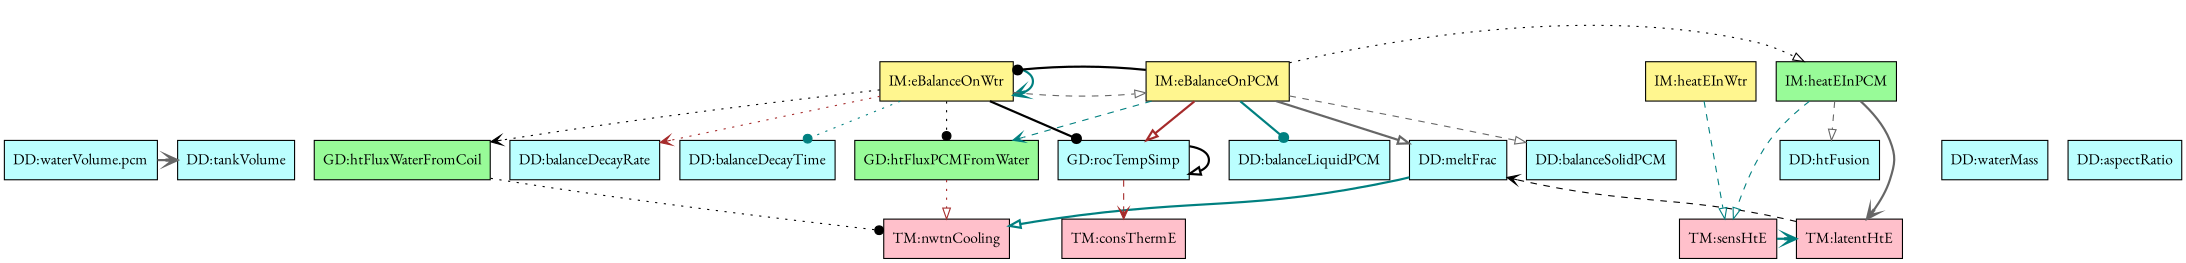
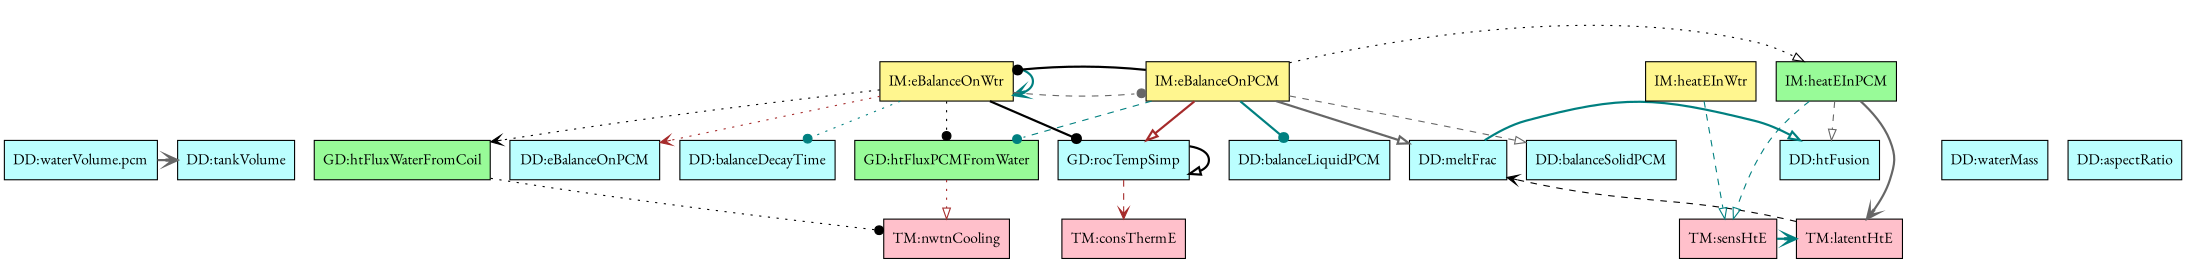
  digraph {
    fontname="EB Garamond"
    node [color=black fillcolor=paleturquoise1 fontname="EB Garamond" shape=box style=filled]
    edge [arrowhead=onormal color=teal fontname="EB Garamond" style=bold]
    n1 [label="DD:waterVolume.pcm"]
    n2 [label="DD:tankVolume"]
    n3 [label="DD:meltFrac"]
    n4 [label="DD:htFusion"]
-   n5 [label="DD:balanceDecayRate"]
+   n5 [label="DD:eBalanceOnPCM"]
    n6 [label="DD:balanceDecayTime"]
    n7 [label="DD:balanceSolidPCM"]
    n8 [label="DD:balanceLiquidPCM"]
    n9 [label="DD:waterMass"]
    n10 [label="DD:aspectRatio"]
    n11 [fillcolor=pink label="TM:sensHtE"]
    n12 [fillcolor=pink label="TM:latentHtE"]
    n13 [fillcolor=pink label="TM:consThermE"]
    n14 [fillcolor=pink label="TM:nwtnCooling"]
    n15 [label="GD:rocTempSimp"]
    n16 [fillcolor=palegreen label="GD:htFluxWaterFromCoil"]
    n17 [fillcolor=palegreen label="GD:htFluxPCMFromWater"]
    n18 [fillcolor=khaki1 label="IM:eBalanceOnWtr"]
    n19 [fillcolor=khaki1 label="IM:eBalanceOnPCM"]
    n20 [fillcolor=palegreen label="IM:heatEInPCM"]
    n21 [fillcolor=khaki1 label="IM:heatEInWtr"]
    subgraph sub_1 {
      rank=same
      n1
      n2
      n3
      n4
      n5
      n6
      n7
      n8
      n9
      n10
    }
    subgraph sub_2 {
      rank=same
      n11
      n12
      n13
      n14
    }
    subgraph sub_3 {
      rank=same
      n15
      n16
      n17
    }
    subgraph sub_4 {
      rank=same
      n18
      n19
      n20
      n21
    }
    n1 -> n2 [arrowhead=vee color=gray40]
-   n3 -> n14
+   n3 -> n4
    n11 -> n12 [arrowhead=vee]
    n12 -> n3 [arrowhead=vee color=black style=dashed]
    n15 -> n13 [arrowhead=vee color=brown style=dashed]
    n15 -> n15 [color=black]
    n16 -> n14 [arrowhead=dot color=black style=dotted]
    n17 -> n14 [color=brown style=dotted]
    n18 -> n5 [arrowhead=vee color=brown style=dotted]
    n18 -> n6 [arrowhead=dot style=dotted]
    n18 -> n15 [arrowhead=dot color=black]
    n18 -> n16 [arrowhead=vee color=black style=dotted]
    n18 -> n17 [arrowhead=dot color=black style=dotted]
    n18 -> n18 [arrowhead=vee]
-   n18 -> n19 [color=gray40 style=dashed]
+   n18 -> n19 [arrowhead=dot color=gray40 style=dashed]
    n19 -> n3 [color=gray40]
    n19 -> n7 [color=gray40 style=dashed]
    n19 -> n8 [arrowhead=dot]
    n19 -> n15 [color=brown]
-   n19 -> n17 [arrowhead=vee style=dashed]
+   n19 -> n17 [arrowhead=dot style=dashed]
    n19 -> n18 [arrowhead=dot color=black]
    n19 -> n20 [color=black style=dotted]
    n20 -> n4 [color=gray40 style=dashed]
    n20 -> n11 [style=dashed]
    n20 -> n12 [arrowhead=vee color=gray40]
    n21 -> n11 [style=dashed]
  }
